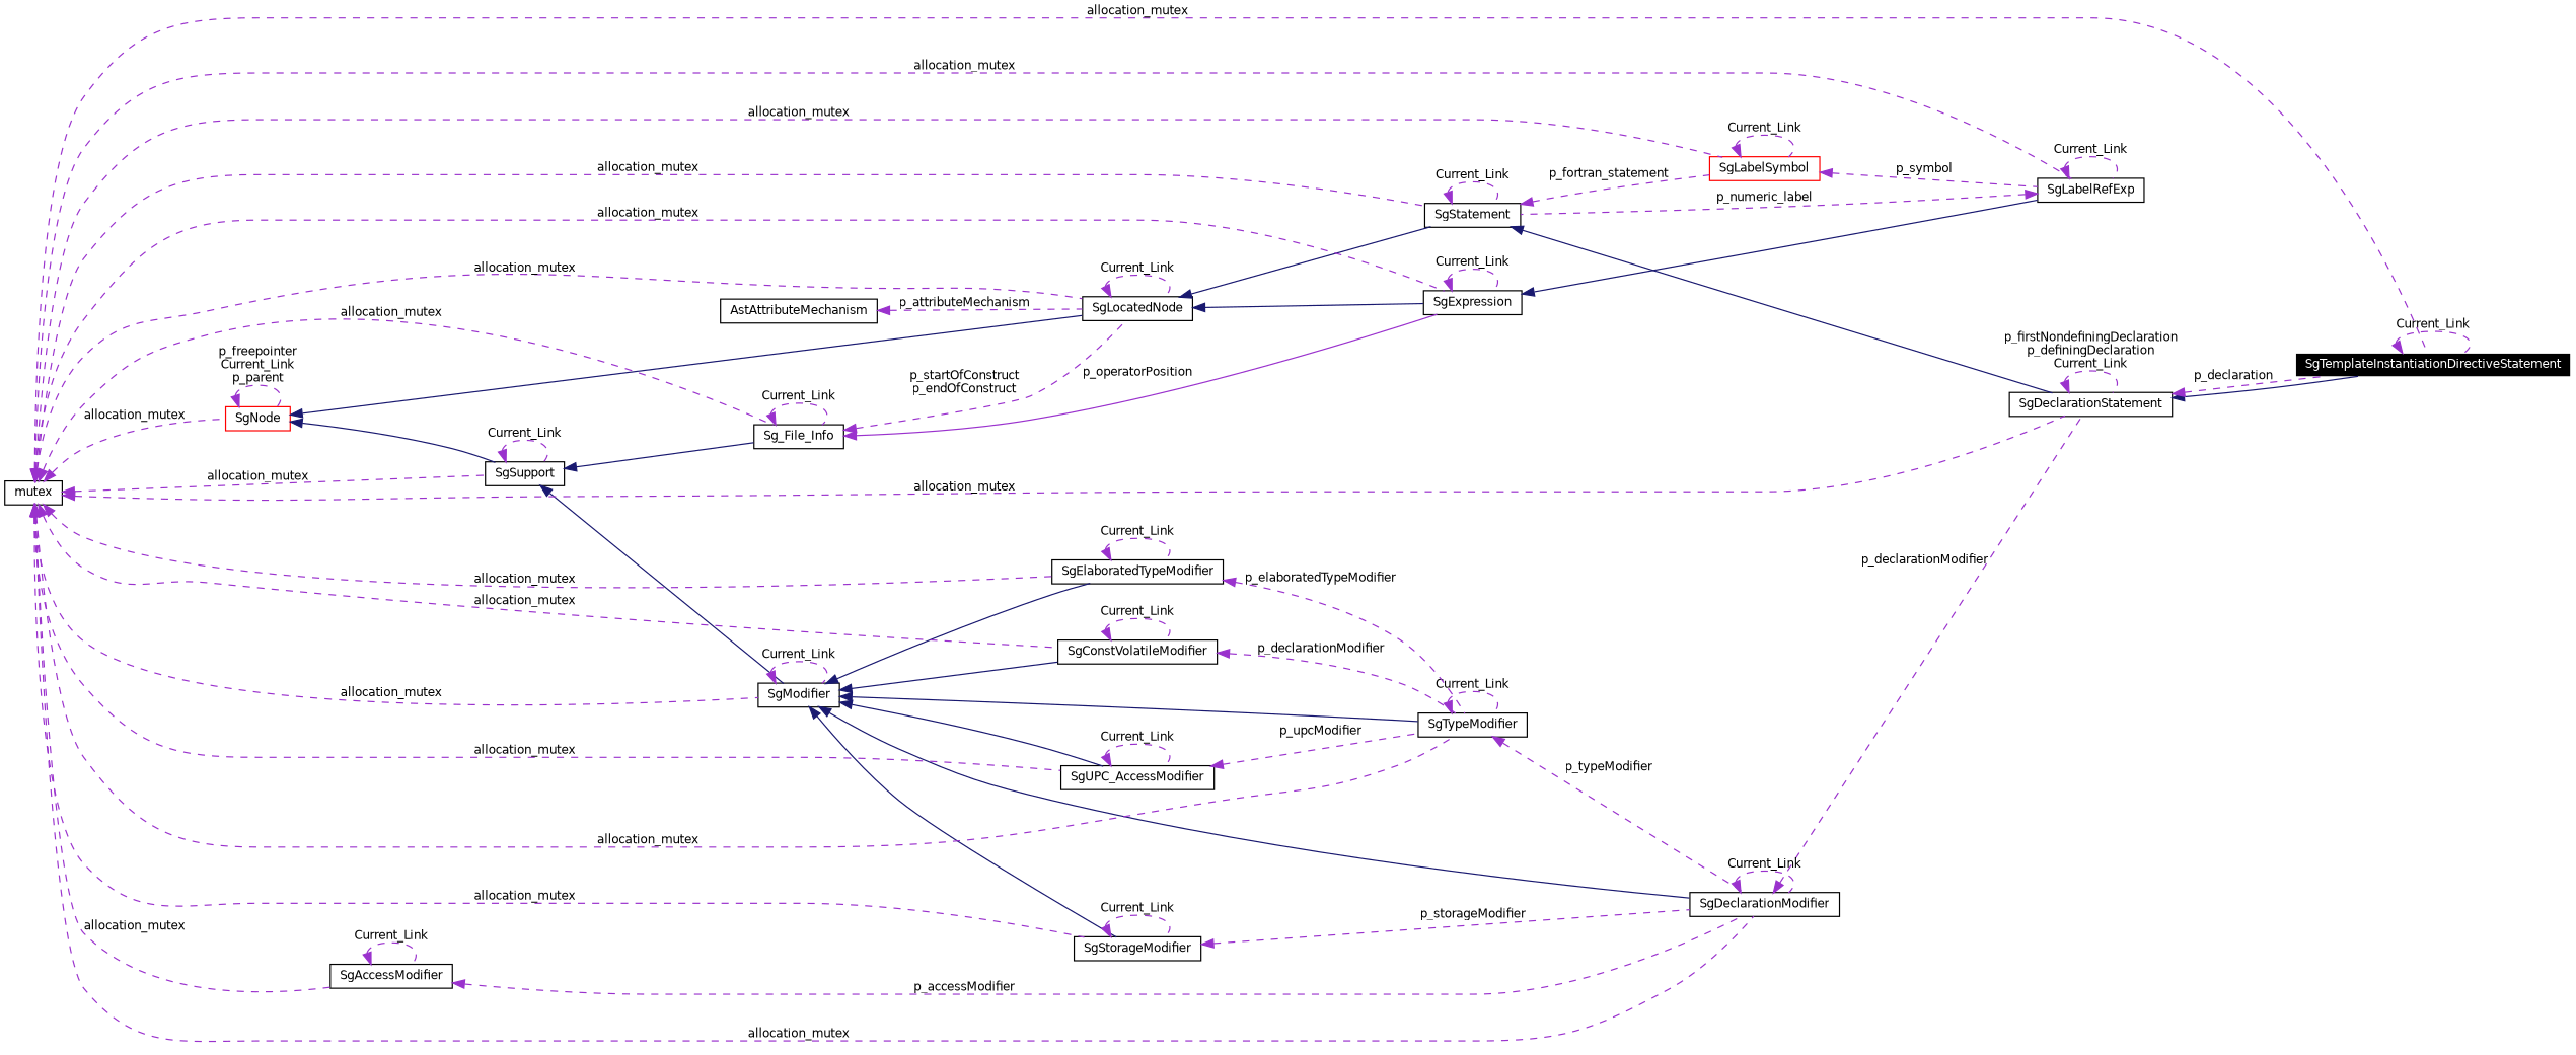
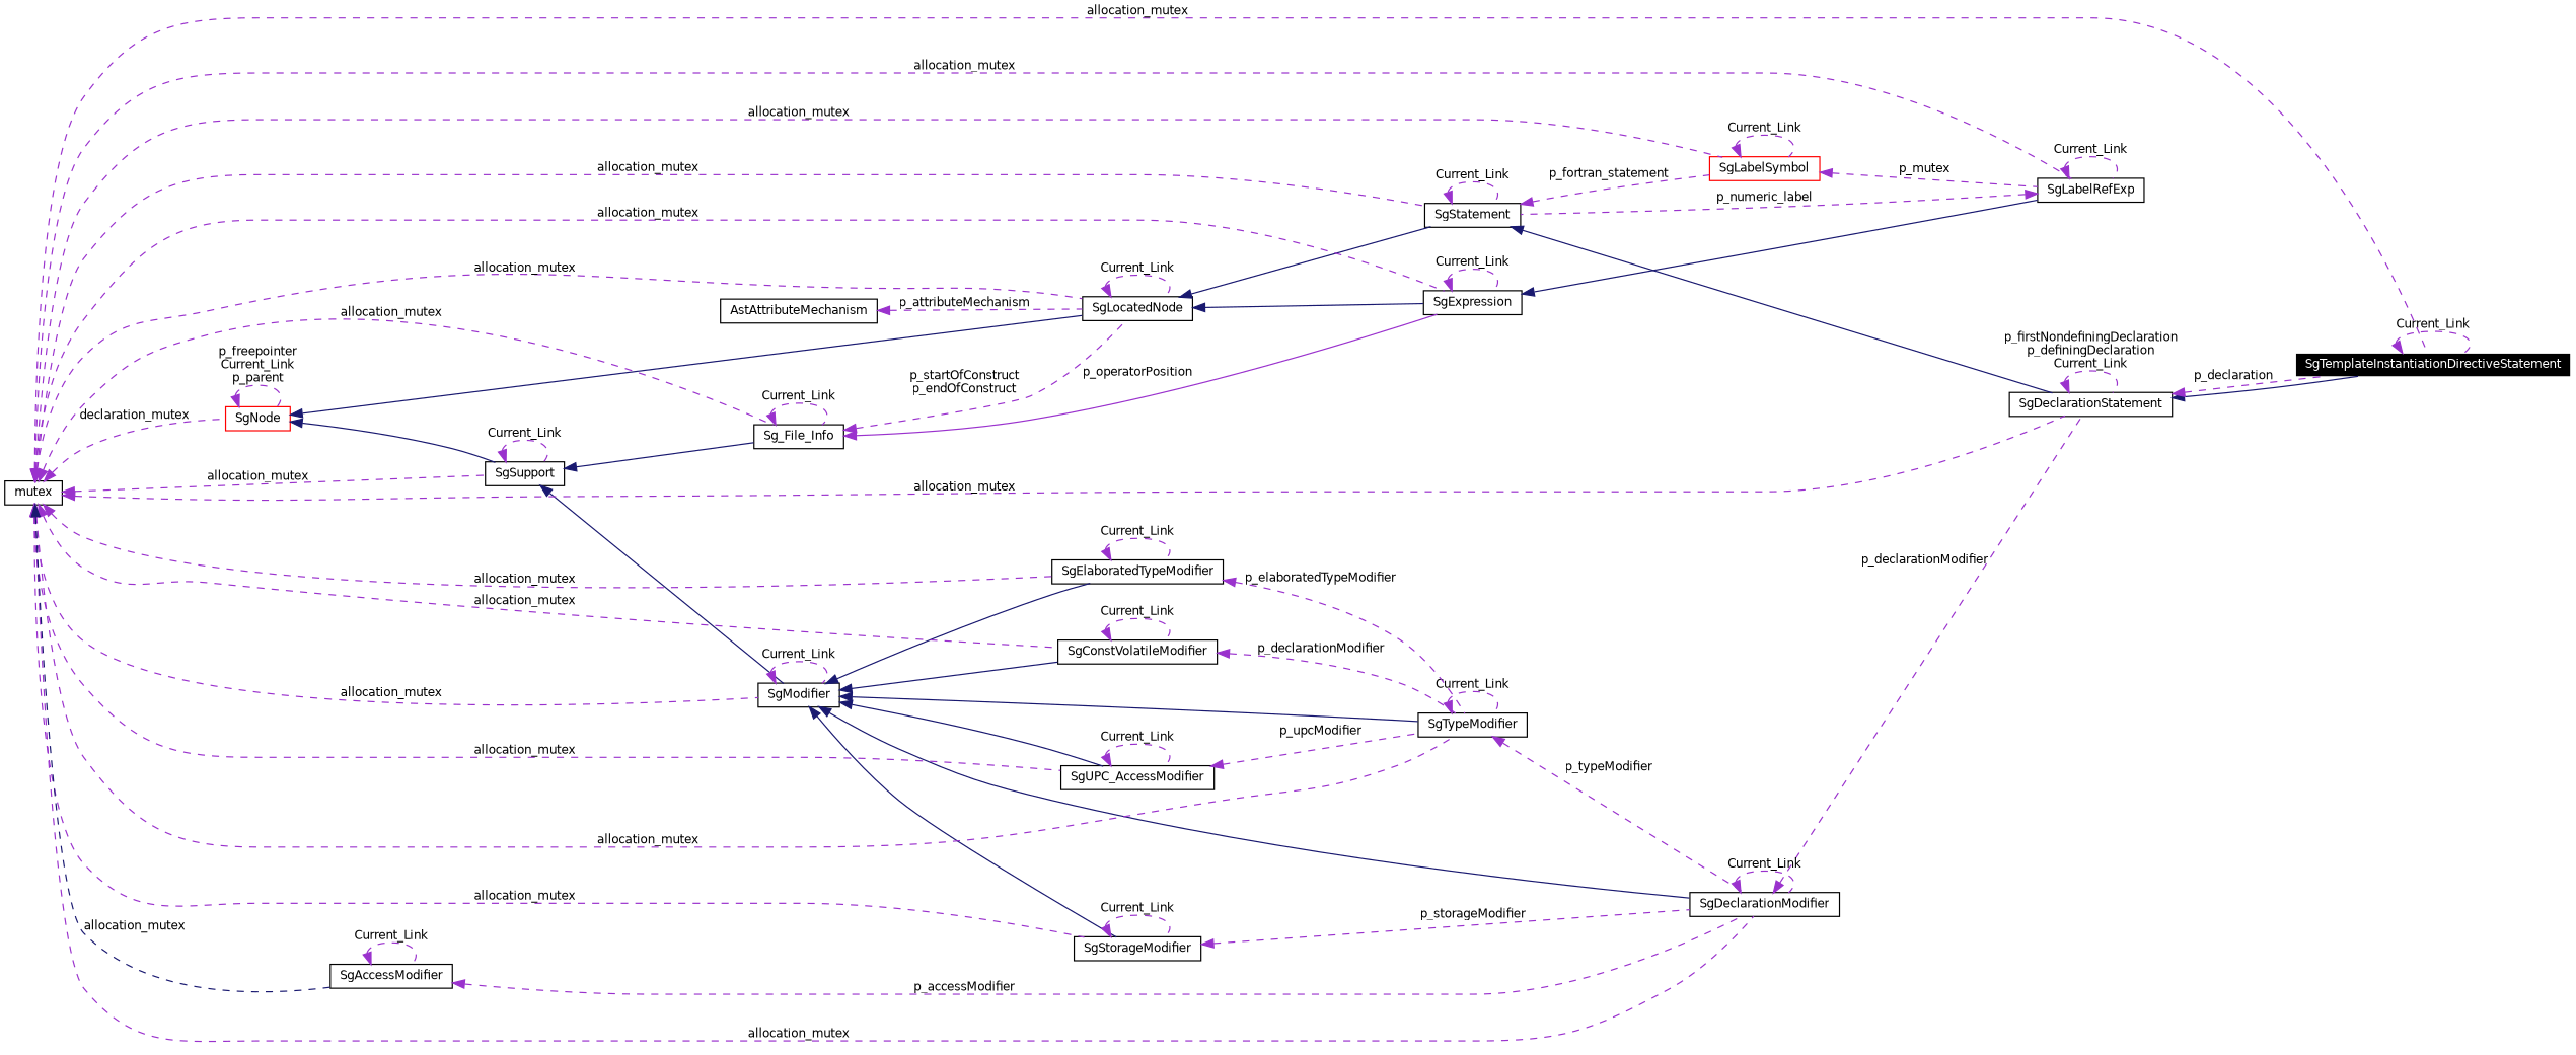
  digraph {
    rankdir=LR
    node [color=black fontname=Helvetica fontsize=10 shape=record]
    edge [color=darkorchid3 dir=back fontname=Helvetica fontsize=10 labelfontname=Helvetica labelfontsize=10 style=dashed]
    n1 [color=white fillcolor=black fontcolor=white height=0.2 label=SgTemplateInstantiationDirectiveStatement style=filled width=0.4]
    n2 [height=0.2 label=SgDeclarationStatement width=0.4]
    n3 [height=0.2 label=SgStatement width=0.4]
    n4 [color=red height=0.2 label=SgLabelSymbol width=0.4]
    n5 [height=0.2 label=SgLabelRefExp width=0.4]
    n6 [height=0.2 label=SgLocatedNode width=0.4]
    n7 [height=0.2 label=SgExpression width=0.4]
    n8 [color=red height=0.2 label=SgNode width=0.4]
    n9 [height=0.2 label=SgSupport width=0.4]
    n10 [height=0.2 label=Sg_File_Info width=0.4]
    n11 [height=0.2 label=SgModifier width=0.4]
    n12 [height=0.2 label=mutex width=0.4]
    n13 [height=0.2 label=SgDeclarationModifier width=0.4]
    n14 [height=0.2 label=SgTypeModifier width=0.4]
    n15 [height=0.2 label=SgElaboratedTypeModifier width=0.4]
    n16 [height=0.2 label=SgConstVolatileModifier width=0.4]
    n17 [height=0.2 label=SgUPC_AccessModifier width=0.4]
    n18 [height=0.2 label=SgStorageModifier width=0.4]
    n19 [height=0.2 label=SgAccessModifier width=0.4]
    n20 [height=0.2 label=AstAttributeMechanism width=0.4]
    n1 -> n1 [label=Current_Link]
    n2 -> n1 [color=midnightblue style=solid]
    n2 -> n1 [label=p_declaration]
    n2 -> n2 [label="p_firstNondefiningDeclaration\np_definingDeclaration\nCurrent_Link"]
    n3 -> n2 [color=midnightblue style=solid]
    n3 -> n3 [label=Current_Link]
    n3 -> n4 [label=p_fortran_statement]
    n4 -> n4 [label=Current_Link]
-   n4 -> n5 [label=p_symbol]
+   n4 -> n5 [label=p_mutex]
    n5 -> n3 [label=p_numeric_label]
    n5 -> n5 [label=Current_Link]
    n6 -> n3 [color=midnightblue style=solid]
    n6 -> n6 [label=Current_Link]
    n6 -> n7 [color=midnightblue style=solid]
    n7 -> n5 [color=midnightblue style=solid]
    n7 -> n7 [label=Current_Link]
    n8 -> n6 [color=midnightblue style=solid]
    n8 -> n8 [label="p_freepointer\nCurrent_Link\np_parent"]
    n8 -> n9 [color=midnightblue style=solid]
    n9 -> n9 [label=Current_Link]
    n9 -> n10 [color=midnightblue style=solid]
    n9 -> n11 [color=midnightblue style=solid]
    n10 -> n6 [label="p_startOfConstruct\np_endOfConstruct"]
    n10 -> n7 [label=p_operatorPosition style=solid]
    n10 -> n10 [label=Current_Link]
    n11 -> n11 [label=Current_Link]
    n11 -> n13 [color=midnightblue style=solid]
    n11 -> n14 [color=midnightblue style=solid]
    n11 -> n15 [color=midnightblue style=solid]
    n11 -> n16 [color=midnightblue style=solid]
    n11 -> n17 [color=midnightblue style=solid]
    n11 -> n18 [color=midnightblue style=solid]
    n12 -> n1 [label=allocation_mutex]
    n12 -> n2 [label=allocation_mutex]
    n12 -> n3 [label=allocation_mutex]
    n12 -> n4 [label=allocation_mutex]
    n12 -> n5 [label=allocation_mutex]
    n12 -> n6 [label=allocation_mutex]
    n12 -> n7 [label=allocation_mutex]
-   n12 -> n8 [label=allocation_mutex]
+   n12 -> n8 [label=declaration_mutex]
    n12 -> n9 [label=allocation_mutex]
    n12 -> n10 [label=allocation_mutex]
    n12 -> n11 [label=allocation_mutex]
    n12 -> n13 [label=allocation_mutex]
    n12 -> n14 [label=allocation_mutex]
    n12 -> n15 [label=allocation_mutex]
    n12 -> n16 [label=allocation_mutex]
    n12 -> n17 [label=allocation_mutex]
    n12 -> n18 [label=allocation_mutex]
-   n12 -> n19 [label=allocation_mutex]
+   n12 -> n19 [color=midnightblue label=allocation_mutex]
    n13 -> n2 [label=p_declarationModifier]
    n13 -> n13 [label=Current_Link]
    n14 -> n13 [label=p_typeModifier]
    n14 -> n14 [label=Current_Link]
    n15 -> n14 [label=p_elaboratedTypeModifier]
    n15 -> n15 [label=Current_Link]
    n16 -> n14 [label=p_declarationModifier]
    n16 -> n16 [label=Current_Link]
    n17 -> n14 [label=p_upcModifier]
    n17 -> n17 [label=Current_Link]
    n18 -> n13 [label=p_storageModifier]
    n18 -> n18 [label=Current_Link]
    n19 -> n13 [label=p_accessModifier]
    n19 -> n19 [label=Current_Link]
    n20 -> n6 [label=p_attributeMechanism]
  }
